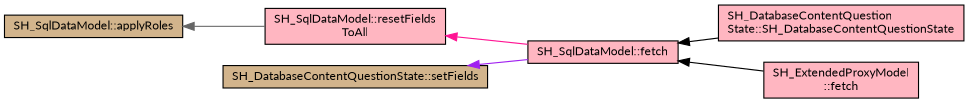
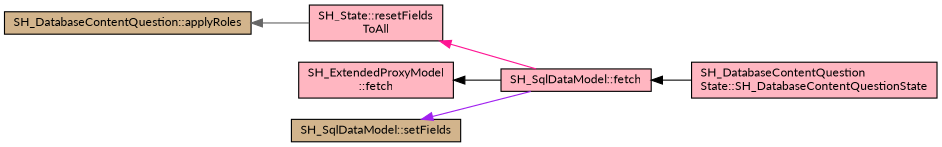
  digraph {
    fontname=Lato
    rankdir=LR
    node [color=black fillcolor=lightpink fontname=Lato fontsize=11 shape=record style=filled]
    edge [color=black dir=back fontname=Lato fontsize=11 labelfontname=Verdana labelfontsize=11 style=solid]
-   n1 [fillcolor=tan fontcolor=black height=0.2 label="SH_SqlDataModel::applyRoles" width=0.4]
-   n2 [height=0.2 label="SH_SqlDataModel::resetFields\lToAll" width=0.4]
+   n1 [fillcolor=tan fontcolor=black height=0.2 label="SH_DatabaseContentQuestion::applyRoles" width=0.4]
+   n2 [height=0.2 label="SH_State::resetFields\lToAll" width=0.4]
    n3 [height=0.2 label="SH_SqlDataModel::fetch" width=0.4]
    n4 [height=0.2 label="SH_DatabaseContentQuestion\lState::SH_DatabaseContentQuestionState" width=0.4]
    n5 [height=0.2 label="SH_ExtendedProxyModel\l::fetch" width=0.4]
-   n6 [fillcolor=tan height=0.2 label="SH_DatabaseContentQuestionState::setFields" width=0.4]
+   n6 [fillcolor=tan height=0.2 label="SH_SqlDataModel::setFields" width=0.4]
    n1 -> n2 [color=gray40]
    n2 -> n3 [color=deeppink]
    n3 -> n4
-   n3 -> n5
+   n5 -> n3
    n6 -> n3 [color=purple]
  }
